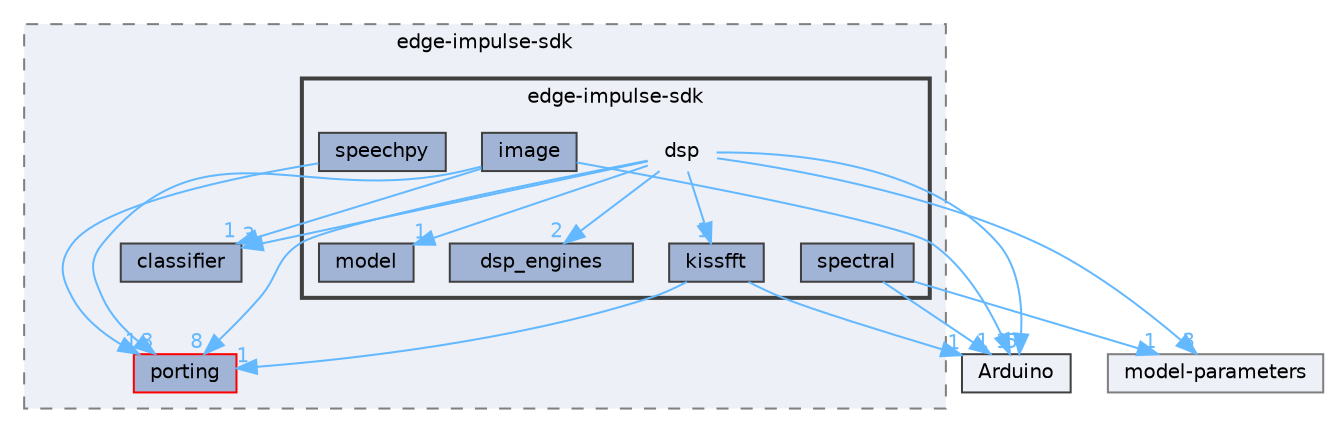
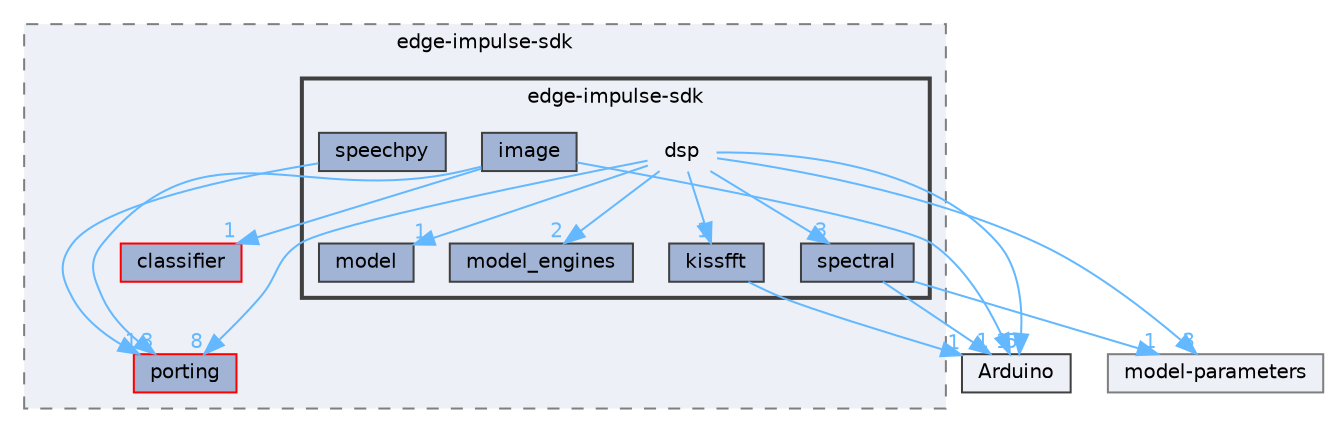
  digraph {
    compound=true
    node [fontname=Helvetica fontsize=10 shape=box color=grey25 fillcolor="#a2b4d6" style=filled]
    edge [color=steelblue1 fontcolor=steelblue1 fontname=Helvetica fontsize=10 headlabel=1 labeldistance=1.5 labelfontname=Helvetica labelfontsize=10]
    n1 [height=0.2 label=dsp shape=plaintext width=0.4 color="" fillcolor="" style=""]
    n2 [height=0.2 label=model width=0.4]
-   n3 [height=0.2 label=dsp_engines width=0.4]
+   n3 [height=0.2 label=model_engines width=0.4]
    n4 [height=0.2 label=image width=0.4]
    n5 [height=0.2 label=kissfft width=0.4]
    n6 [height=0.2 label=spectral width=0.4]
    n7 [height=0.2 label=speechpy width=0.4]
-   n8 [height=0.2 label=classifier width=0.4]
+   n8 [color=red height=0.2 label=classifier width=0.4]
    n9 [color=red height=0.2 label=porting width=0.4]
    n10 [fillcolor="#edf0f7" height=0.2 label=Arduino width=0.4]
    n11 [color=grey50 fillcolor="#edf0f7" height=0.2 label="model-parameters" width=0.4]
    subgraph cluster_1 {
      bgcolor="#edf0f7"
      fontname=Helvetica
      fontsize=10
      label="edge-impulse-sdk"
      pencolor=grey50
      style="filled,dashed"
      n8
      n9
      subgraph cluster_2 {
        bgcolor="#edf0f7"
        fontname=Helvetica
        fontsize=10
        label="edge-impulse-sdk"
        pencolor=grey25
        style="filled,bold"
        n1
        n2
        n3
        n4
        n5
        n6
        n7
      }
    }
    n1 -> n2
    n1 -> n3 [headlabel=2]
    n1 -> n5
-   n1 -> n8 [headlabel=3]
+   n1 -> n6 [headlabel=3]
    n1 -> n9 [headlabel=8]
    n1 -> n10 [headlabel=5]
    n1 -> n11 [headlabel=3]
    n4 -> n8
    n4 -> n9 [headlabel=3]
    n4 -> n10
-   n5 -> n9
    n5 -> n10
    n6 -> n10
    n6 -> n11
    n7 -> n9
  }
